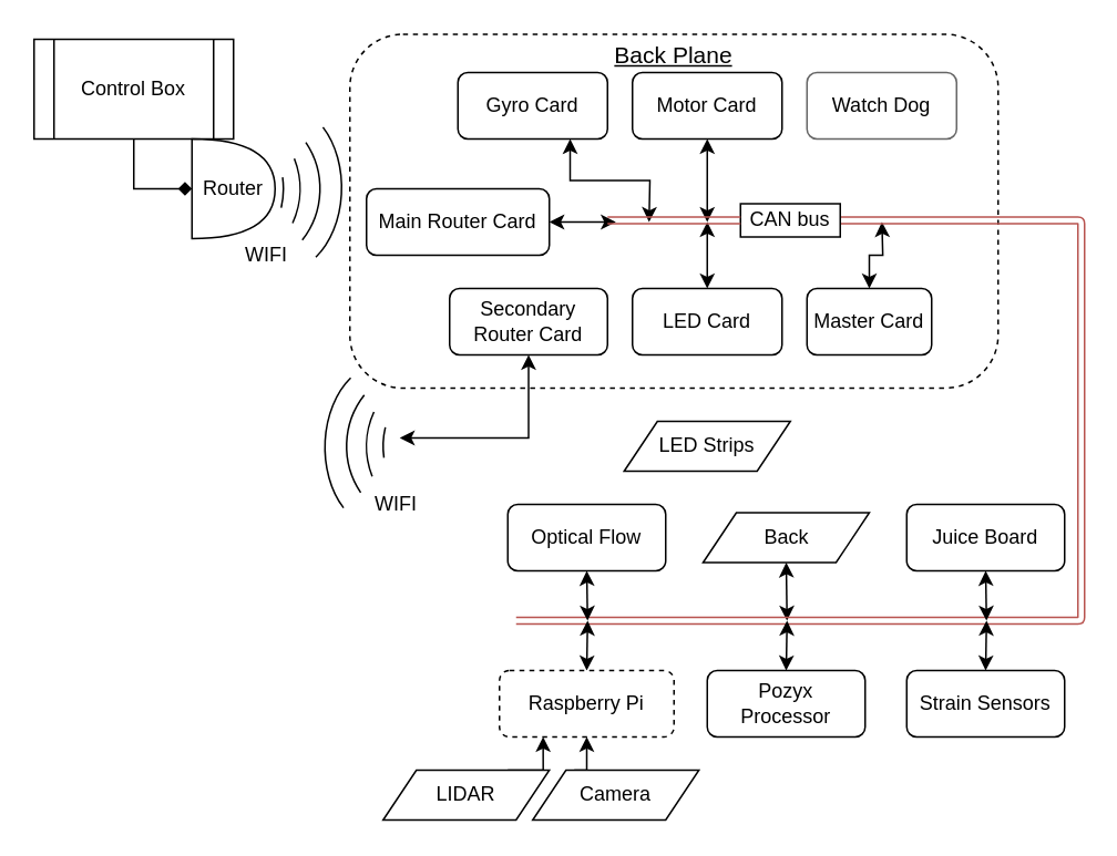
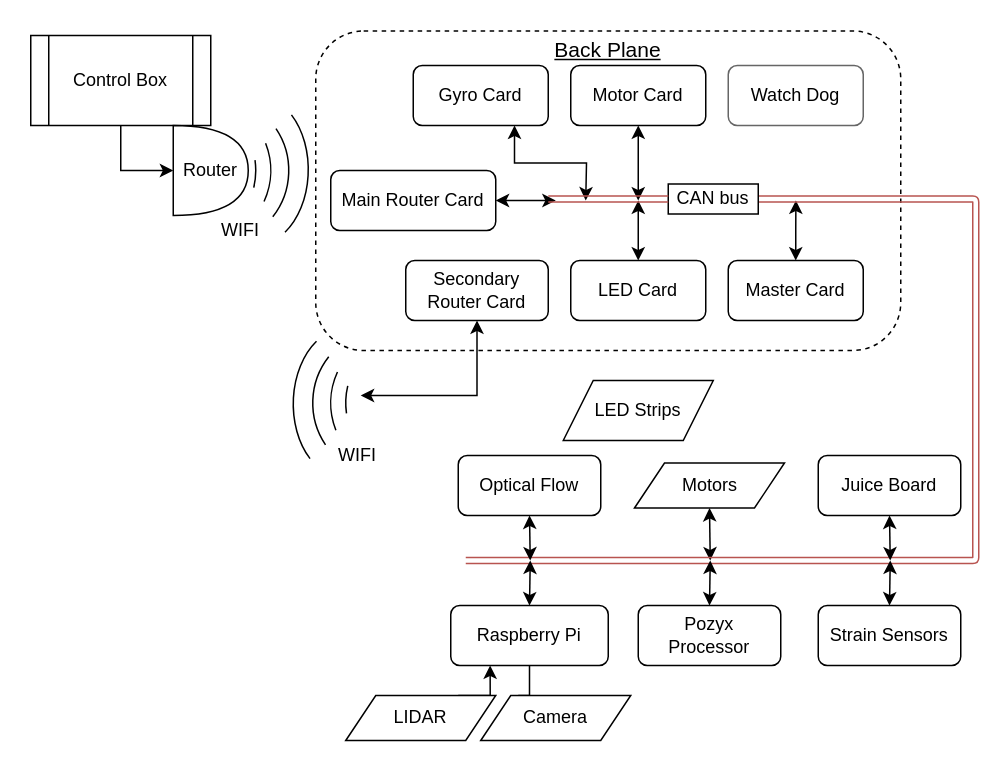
  <mxCell id="0" />
  <mxCell id="1" parent="0" />
  <mxCell id="2" value="" style="rounded=1;whiteSpace=wrap;html=1;dashed=1;strokeWidth=1;" vertex="1" parent="1"><mxGeometry x="210" y="20" width="390" height="213" as="geometry" /></mxCell>
- <mxCell id="3" style="edgeStyle=orthogonalEdgeStyle;rounded=0;orthogonalLoop=1;jettySize=auto;html=1;exitX=0.5;exitY=1;exitDx=0;exitDy=0;entryX=0;entryY=0.5;entryDx=0;entryDy=0;entryPerimeter=0;endArrow=diamond;" edge="1" parent="1" source="4" target="11"><mxGeometry relative="1" as="geometry" /></mxCell>
+ <mxCell id="3" style="edgeStyle=orthogonalEdgeStyle;rounded=0;orthogonalLoop=1;jettySize=auto;html=1;exitX=0.5;exitY=1;exitDx=0;exitDy=0;entryX=0;entryY=0.5;entryDx=0;entryDy=0;entryPerimeter=0;" edge="1" parent="1" source="4" target="11"><mxGeometry relative="1" as="geometry" /></mxCell>
  <mxCell id="4" value="Control Box" style="shape=process;whiteSpace=wrap;html=1;backgroundOutline=1;" vertex="1" parent="1"><mxGeometry x="20" y="23" width="120" height="60" as="geometry" /></mxCell>
  <mxCell id="5" value="" style="group" vertex="1" connectable="0" parent="1"><mxGeometry x="70" y="63" width="150" height="100" as="geometry" /></mxCell>
  <mxCell id="6" value="" style="verticalLabelPosition=bottom;verticalAlign=top;html=1;shape=mxgraph.basic.arc;startAngle=0.903;endAngle=0.103;rotation=91;" vertex="1" parent="5"><mxGeometry x="22" width="100" height="100" as="geometry" /></mxCell>
  <mxCell id="7" value="" style="verticalLabelPosition=bottom;verticalAlign=top;html=1;shape=mxgraph.basic.arc;startAngle=0.938;endAngle=0.065;rotation=91;" vertex="1" parent="5"><mxGeometry x="10" width="100" height="100" as="geometry" /></mxCell>
  <mxCell id="8" value="" style="verticalLabelPosition=bottom;verticalAlign=top;html=1;shape=mxgraph.basic.arc;startAngle=0.975;endAngle=0.034;rotation=91;" vertex="1" parent="5"><mxGeometry width="100" height="100" as="geometry" /></mxCell>
  <mxCell id="9" value="" style="verticalLabelPosition=bottom;verticalAlign=top;html=1;shape=mxgraph.basic.arc;startAngle=0.865;endAngle=0.152;rotation=91;" vertex="1" parent="5"><mxGeometry x="50" y="15" width="100" height="70" as="geometry" /></mxCell>
  <mxCell id="10" value="WIFI" style="text;html=1;strokeColor=none;fillColor=none;align=center;verticalAlign=middle;whiteSpace=wrap;rounded=0;" vertex="1" parent="5"><mxGeometry x="70" y="80" width="40" height="20" as="geometry" /></mxCell>
  <mxCell id="11" value="Router" style="shape=or;whiteSpace=wrap;html=1;" vertex="1" parent="5"><mxGeometry x="45" y="20" width="50" height="60" as="geometry" /></mxCell>
  <mxCell id="12" style="edgeStyle=orthogonalEdgeStyle;rounded=0;orthogonalLoop=1;jettySize=auto;html=1;exitX=1;exitY=0.5;exitDx=0;exitDy=0;startArrow=classic;startFill=1;" edge="1" parent="1" source="13"><mxGeometry relative="1" as="geometry"><mxPoint x="370" y="133" as="targetPoint" /></mxGeometry></mxCell>
  <mxCell id="13" value="Main Router Card" style="rounded=1;whiteSpace=wrap;html=1;" vertex="1" parent="1"><mxGeometry x="220" y="113" width="110" height="40" as="geometry" /></mxCell>
  <mxCell id="14" style="edgeStyle=orthogonalEdgeStyle;rounded=0;orthogonalLoop=1;jettySize=auto;html=1;exitX=0.5;exitY=0;exitDx=0;exitDy=0;startArrow=classic;startFill=1;" edge="1" parent="1" source="15"><mxGeometry relative="1" as="geometry"><mxPoint x="425" y="133" as="targetPoint" /></mxGeometry></mxCell>
  <mxCell id="15" value="LED Card" style="rounded=1;whiteSpace=wrap;html=1;" vertex="1" parent="1"><mxGeometry x="380" y="173" width="90" height="40" as="geometry" /></mxCell>
  <mxCell id="16" style="edgeStyle=orthogonalEdgeStyle;rounded=0;orthogonalLoop=1;jettySize=auto;html=1;exitX=0.5;exitY=0;exitDx=0;exitDy=0;startArrow=classic;startFill=1;" edge="1" parent="1" source="17"><mxGeometry relative="1" as="geometry"><mxPoint x="530.095" y="133" as="targetPoint" /></mxGeometry></mxCell>
- <mxCell id="17" value="Master Card" style="rounded=1;whiteSpace=wrap;html=1;" vertex="1" parent="1"><mxGeometry x="485" y="173" width="75" height="40" as="geometry" /></mxCell>
+ <mxCell id="17" value="Master Card" style="rounded=1;whiteSpace=wrap;html=1;" vertex="1" parent="1"><mxGeometry x="485" y="173" width="90" height="40" as="geometry" /></mxCell>
  <mxCell id="18" style="edgeStyle=orthogonalEdgeStyle;rounded=0;orthogonalLoop=1;jettySize=auto;html=1;exitX=0.5;exitY=1;exitDx=0;exitDy=0;startArrow=classic;startFill=1;" edge="1" parent="1" source="19"><mxGeometry relative="1" as="geometry"><mxPoint x="425" y="133" as="targetPoint" /></mxGeometry></mxCell>
  <mxCell id="19" value="Motor Card" style="rounded=1;whiteSpace=wrap;html=1;" vertex="1" parent="1"><mxGeometry x="380" y="43" width="90" height="40" as="geometry" /></mxCell>
  <mxCell id="20" style="edgeStyle=orthogonalEdgeStyle;rounded=0;orthogonalLoop=1;jettySize=auto;html=1;exitX=0.75;exitY=1;exitDx=0;exitDy=0;startArrow=classic;startFill=1;" edge="1" parent="1" source="21"><mxGeometry relative="1" as="geometry"><mxPoint x="390" y="133" as="targetPoint" /></mxGeometry></mxCell>
  <mxCell id="21" value="Gyro Card" style="rounded=1;whiteSpace=wrap;html=1;" vertex="1" parent="1"><mxGeometry x="275" y="43" width="90" height="40" as="geometry" /></mxCell>
  <mxCell id="22" value="Watch Dog" style="whiteSpace=wrap;html=1;shadow=0;glass=0;strokeColor=#666666;rounded=1;" vertex="1" parent="1"><mxGeometry x="485" y="43" width="90" height="40" as="geometry" /></mxCell>
  <mxCell id="23" style="edgeStyle=orthogonalEdgeStyle;rounded=0;orthogonalLoop=1;jettySize=auto;html=1;exitX=0.5;exitY=1;exitDx=0;exitDy=0;startArrow=classic;startFill=1;" edge="1" parent="1" source="24"><mxGeometry relative="1" as="geometry"><mxPoint x="240" y="263" as="targetPoint" /><Array as="points"><mxPoint x="317" y="263" /></Array></mxGeometry></mxCell>
  <mxCell id="24" value="Secondary Router Card" style="rounded=1;whiteSpace=wrap;html=1;" vertex="1" parent="1"><mxGeometry x="270" y="173" width="95" height="40" as="geometry" /></mxCell>
  <mxCell id="25" value="&lt;font size=&quot;1&quot;&gt;&lt;u style=&quot;font-size: 14px&quot;&gt;Back Plane&lt;/u&gt;&lt;/font&gt;" style="text;html=1;strokeColor=none;fillColor=none;align=center;verticalAlign=middle;whiteSpace=wrap;rounded=0;dashed=1;" vertex="1" parent="1"><mxGeometry x="360" y="23" width="90" height="20" as="geometry" /></mxCell>
- <mxCell id="26" value="LED Strips" style="shape=parallelogram;perimeter=parallelogramPerimeter;whiteSpace=wrap;html=1;strokeWidth=1;" vertex="1" parent="1"><mxGeometry x="375" y="253" width="100" height="30" as="geometry" /></mxCell>
+ <mxCell id="26" value="LED Strips" style="shape=parallelogram;perimeter=parallelogramPerimeter;whiteSpace=wrap;html=1;strokeWidth=1;" vertex="1" parent="1"><mxGeometry x="375" y="253" width="100" height="40" as="geometry" /></mxCell>
  <mxCell id="27" style="edgeStyle=orthogonalEdgeStyle;rounded=0;orthogonalLoop=1;jettySize=auto;html=1;exitX=0.5;exitY=1;exitDx=0;exitDy=0;startArrow=classic;startFill=1;" edge="1" parent="1" source="28"><mxGeometry relative="1" as="geometry"><mxPoint x="473" y="373" as="targetPoint" /></mxGeometry></mxCell>
- <mxCell id="28" value="Back" style="shape=parallelogram;perimeter=parallelogramPerimeter;whiteSpace=wrap;html=1;strokeWidth=1;" vertex="1" parent="1"><mxGeometry x="422.5" y="308" width="100" height="30" as="geometry" /></mxCell>
+ <mxCell id="28" value="Motors" style="shape=parallelogram;perimeter=parallelogramPerimeter;whiteSpace=wrap;html=1;strokeWidth=1;" vertex="1" parent="1"><mxGeometry x="422.5" y="308" width="100" height="30" as="geometry" /></mxCell>
  <mxCell id="29" value="" style="shape=link;html=1;fillColor=#f8cecc;strokeColor=#b85450;" edge="1" parent="1" source="30"><mxGeometry width="50" height="50" relative="1" as="geometry"><mxPoint x="365" y="132" as="sourcePoint" /><mxPoint x="310" y="373" as="targetPoint" /><Array as="points"><mxPoint x="650" y="132" /><mxPoint x="650" y="373" /></Array></mxGeometry></mxCell>
  <mxCell id="30" value="CAN bus" style="text;html=1;strokeColor=#000000;fillColor=none;align=center;verticalAlign=middle;whiteSpace=wrap;rounded=0;" vertex="1" parent="1"><mxGeometry x="445" y="122" width="60" height="20" as="geometry" /></mxCell>
  <mxCell id="31" value="" style="shape=link;html=1;fillColor=#f8cecc;strokeColor=#b85450;" edge="1" parent="1" target="30"><mxGeometry width="50" height="50" relative="1" as="geometry"><mxPoint x="365" y="132" as="sourcePoint" /><mxPoint x="392.5" y="373" as="targetPoint" /><Array as="points" /></mxGeometry></mxCell>
  <mxCell id="32" style="edgeStyle=orthogonalEdgeStyle;rounded=0;orthogonalLoop=1;jettySize=auto;html=1;exitX=0.5;exitY=0;exitDx=0;exitDy=0;startArrow=classic;startFill=1;" edge="1" parent="1" source="33"><mxGeometry relative="1" as="geometry"><mxPoint x="473" y="373" as="targetPoint" /></mxGeometry></mxCell>
  <mxCell id="33" value="Pozyx &lt;br&gt;Processor" style="rounded=1;whiteSpace=wrap;html=1;" vertex="1" parent="1"><mxGeometry x="425" y="403" width="95" height="40" as="geometry" /></mxCell>
  <mxCell id="34" style="edgeStyle=orthogonalEdgeStyle;rounded=0;orthogonalLoop=1;jettySize=auto;html=1;exitX=0.5;exitY=1;exitDx=0;exitDy=0;startArrow=classic;startFill=1;" edge="1" parent="1" source="35"><mxGeometry relative="1" as="geometry"><mxPoint x="593" y="373" as="targetPoint" /></mxGeometry></mxCell>
  <mxCell id="35" value="Juice Board" style="rounded=1;whiteSpace=wrap;html=1;" vertex="1" parent="1"><mxGeometry x="545" y="303" width="95" height="40" as="geometry" /></mxCell>
  <mxCell id="36" style="edgeStyle=orthogonalEdgeStyle;rounded=0;orthogonalLoop=1;jettySize=auto;html=1;exitX=0.5;exitY=0;exitDx=0;exitDy=0;startArrow=classic;startFill=1;" edge="1" parent="1" source="37"><mxGeometry relative="1" as="geometry"><mxPoint x="593" y="373" as="targetPoint" /></mxGeometry></mxCell>
  <mxCell id="37" value="Strain Sensors" style="rounded=1;whiteSpace=wrap;html=1;" vertex="1" parent="1"><mxGeometry x="545" y="403" width="95" height="40" as="geometry" /></mxCell>
  <mxCell id="38" style="edgeStyle=orthogonalEdgeStyle;rounded=0;orthogonalLoop=1;jettySize=auto;html=1;exitX=0.5;exitY=1;exitDx=0;exitDy=0;startArrow=classic;startFill=1;" edge="1" parent="1" source="39"><mxGeometry relative="1" as="geometry"><mxPoint x="353" y="373" as="targetPoint" /></mxGeometry></mxCell>
  <mxCell id="39" value="Optical Flow" style="rounded=1;whiteSpace=wrap;html=1;" vertex="1" parent="1"><mxGeometry x="305" y="303" width="95" height="40" as="geometry" /></mxCell>
  <mxCell id="40" style="edgeStyle=orthogonalEdgeStyle;rounded=0;orthogonalLoop=1;jettySize=auto;html=1;exitX=0.5;exitY=0;exitDx=0;exitDy=0;startArrow=classic;startFill=1;" edge="1" parent="1" source="41"><mxGeometry relative="1" as="geometry"><mxPoint x="353" y="373" as="targetPoint" /></mxGeometry></mxCell>
- <mxCell id="41" value="Raspberry Pi" style="rounded=1;whiteSpace=wrap;html=1;dashed=1;" vertex="1" parent="1"><mxGeometry x="300" y="403" width="105" height="40" as="geometry" /></mxCell>
+ <mxCell id="41" value="Raspberry Pi" style="rounded=1;whiteSpace=wrap;html=1;" vertex="1" parent="1"><mxGeometry x="300" y="403" width="105" height="40" as="geometry" /></mxCell>
  <mxCell id="42" style="edgeStyle=orthogonalEdgeStyle;rounded=0;orthogonalLoop=1;jettySize=auto;html=1;exitX=0.75;exitY=0;exitDx=0;exitDy=0;entryX=0.25;entryY=1;entryDx=0;entryDy=0;startArrow=none;startFill=0;" edge="1" parent="1" source="43" target="41"><mxGeometry relative="1" as="geometry" /></mxCell>
  <mxCell id="43" value="LIDAR" style="shape=parallelogram;perimeter=parallelogramPerimeter;whiteSpace=wrap;html=1;strokeWidth=1;" vertex="1" parent="1"><mxGeometry x="230" y="463" width="100" height="30" as="geometry" /></mxCell>
- <mxCell id="44" style="edgeStyle=orthogonalEdgeStyle;rounded=0;orthogonalLoop=1;jettySize=auto;html=1;exitX=0.25;exitY=0;exitDx=0;exitDy=0;entryX=0.5;entryY=1;entryDx=0;entryDy=0;startArrow=none;startFill=0;" edge="1" parent="1" source="45" target="41"><mxGeometry relative="1" as="geometry" /></mxCell>
+ <mxCell id="44" style="edgeStyle=orthogonalEdgeStyle;rounded=0;orthogonalLoop=1;jettySize=auto;html=1;exitX=0.25;exitY=0;exitDx=0;exitDy=0;entryX=0.5;entryY=1;entryDx=0;entryDy=0;startArrow=none;startFill=0;endArrow=none;" edge="1" parent="1" source="45" target="41"><mxGeometry relative="1" as="geometry" /></mxCell>
  <mxCell id="45" value="Camera" style="shape=parallelogram;perimeter=parallelogramPerimeter;whiteSpace=wrap;html=1;strokeWidth=1;" vertex="1" parent="1"><mxGeometry x="320" y="463" width="100" height="30" as="geometry" /></mxCell>
  <mxCell id="46" value="" style="group;flipV=1;flipH=1;rotation=180;" vertex="1" connectable="0" parent="1"><mxGeometry x="180" y="218" width="150" height="100" as="geometry" /></mxCell>
  <mxCell id="47" value="" style="verticalLabelPosition=bottom;verticalAlign=top;html=1;shape=mxgraph.basic.arc;startAngle=0.903;endAngle=0.103;rotation=271;" vertex="1" parent="46"><mxGeometry x="28" width="100" height="100" as="geometry" /></mxCell>
  <mxCell id="48" value="" style="verticalLabelPosition=bottom;verticalAlign=top;html=1;shape=mxgraph.basic.arc;startAngle=0.938;endAngle=0.065;rotation=271;" vertex="1" parent="46"><mxGeometry x="40" width="100" height="100" as="geometry" /></mxCell>
  <mxCell id="49" value="" style="verticalLabelPosition=bottom;verticalAlign=top;html=1;shape=mxgraph.basic.arc;startAngle=0.975;endAngle=0.034;rotation=271;" vertex="1" parent="46"><mxGeometry x="50" width="100" height="100" as="geometry" /></mxCell>
  <mxCell id="50" value="" style="verticalLabelPosition=bottom;verticalAlign=top;html=1;shape=mxgraph.basic.arc;startAngle=0.865;endAngle=0.152;rotation=271;" vertex="1" parent="46"><mxGeometry y="15" width="100" height="70" as="geometry" /></mxCell>
  <mxCell id="51" value="WIFI" style="text;html=1;strokeColor=none;fillColor=none;align=center;verticalAlign=middle;whiteSpace=wrap;rounded=0;" vertex="1" parent="46"><mxGeometry x="38" y="75" width="40" height="20" as="geometry" /></mxCell>
